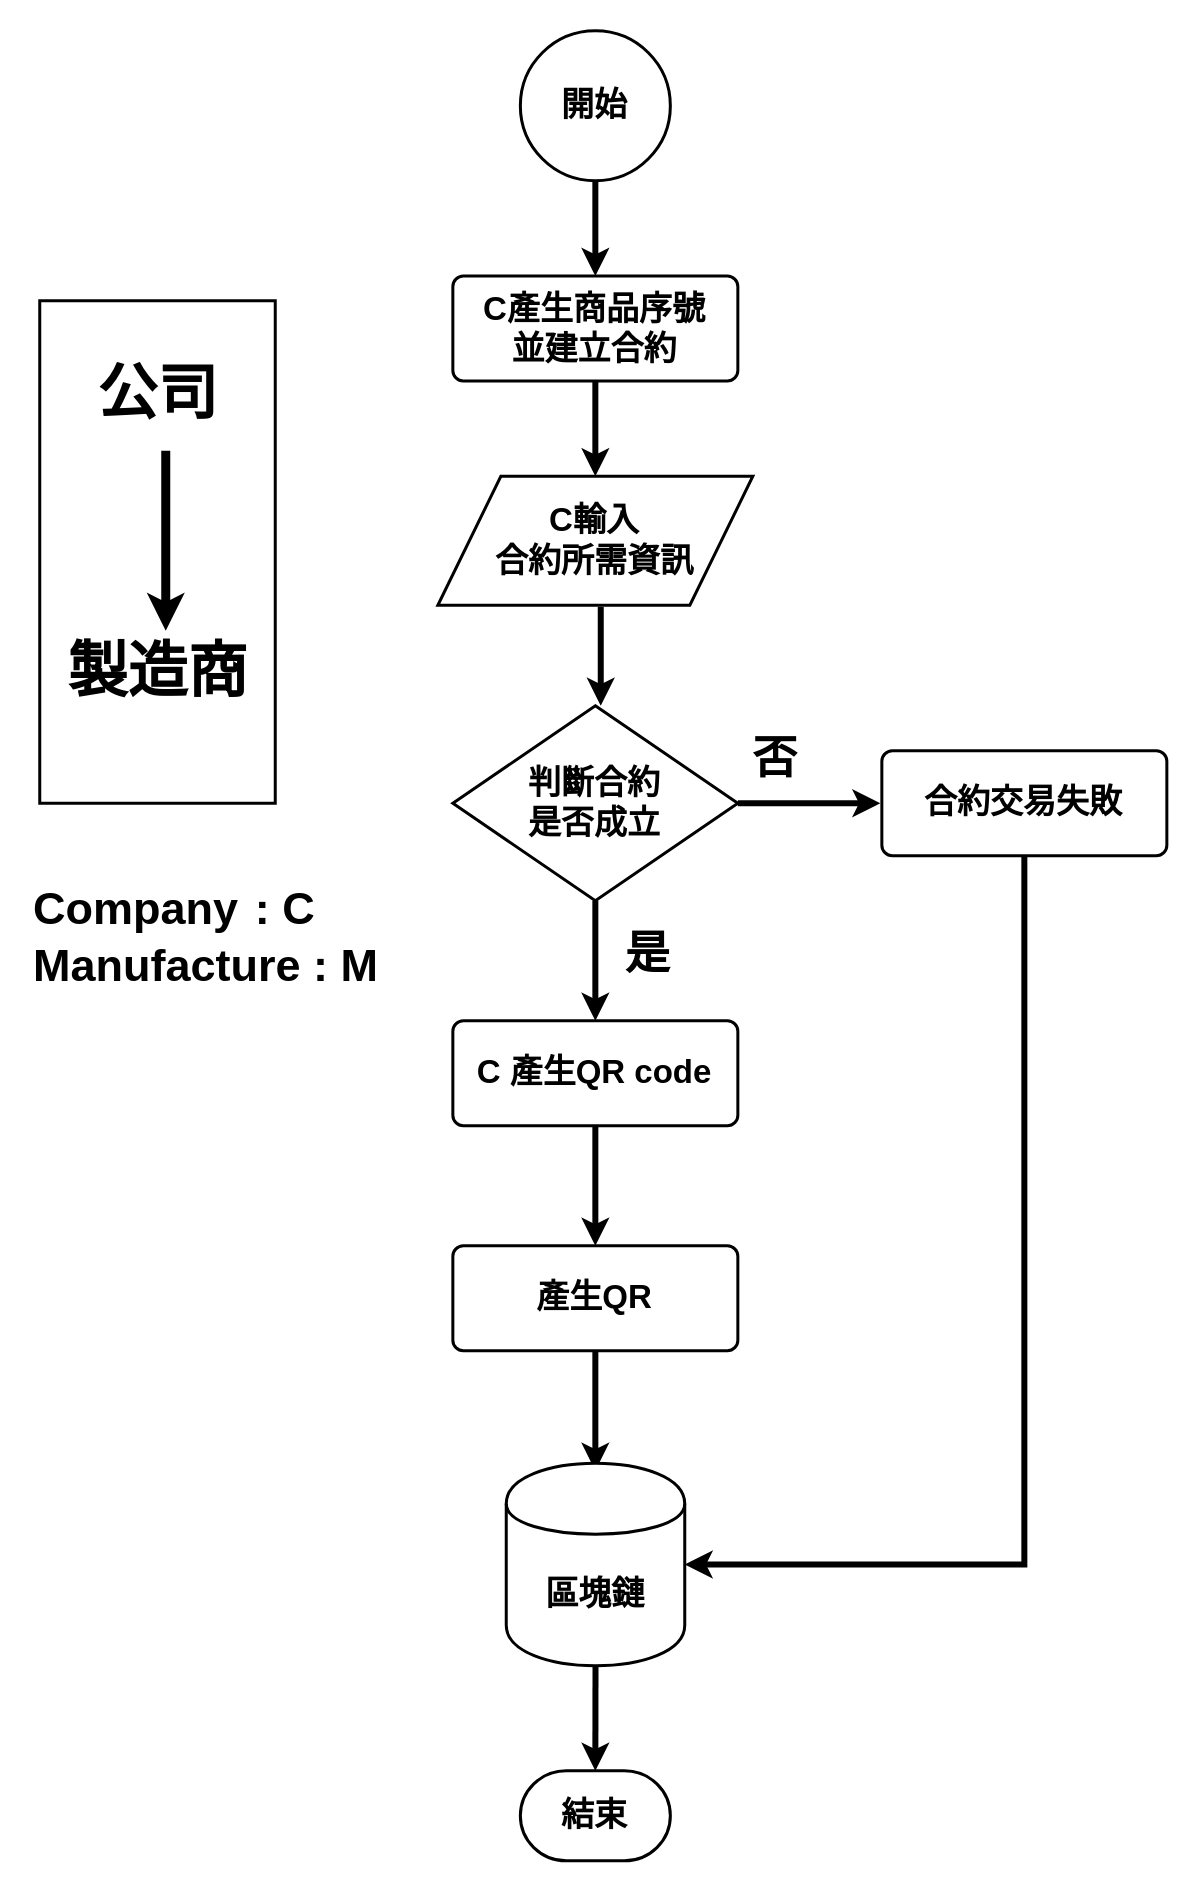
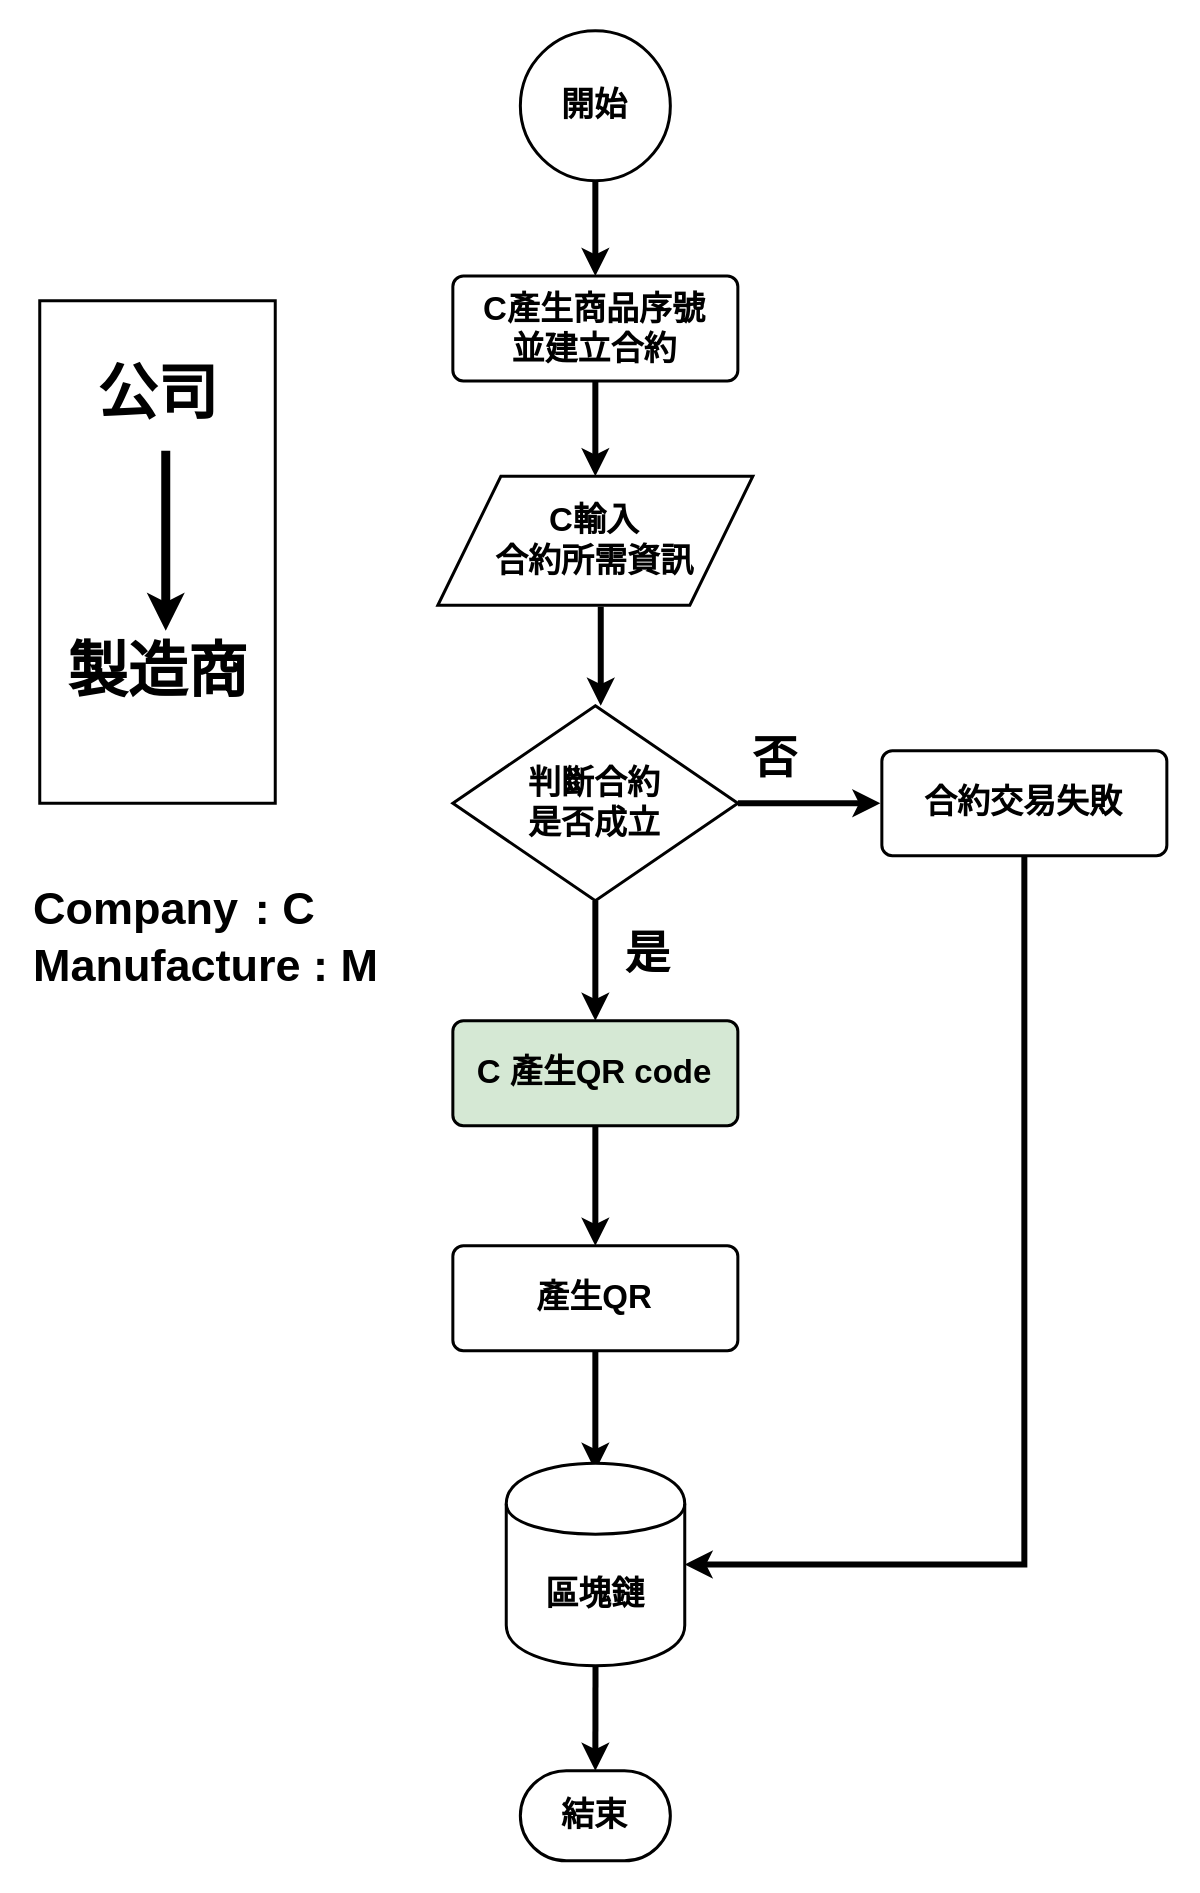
  <mxCell id="0" />
  <mxCell id="1" parent="0" />
  <mxCell id="2" value="" style="rounded=0;whiteSpace=wrap;html=1;labelBackgroundColor=none;strokeWidth=2;" parent="1" vertex="1"><mxGeometry x="26" y="200" width="157" height="335" as="geometry" /></mxCell>
  <mxCell id="3" value="" style="edgeStyle=orthogonalEdgeStyle;rounded=0;orthogonalLoop=1;jettySize=auto;html=1;fontSize=22;strokeWidth=4;" parent="1" source="5" edge="1"><mxGeometry relative="1" as="geometry"><mxPoint x="586.4" y="535" as="targetPoint" /></mxGeometry></mxCell>
  <mxCell id="4" value="" style="edgeStyle=orthogonalEdgeStyle;rounded=0;orthogonalLoop=1;jettySize=auto;html=1;fontSize=22;strokeWidth=4;align=center;" parent="1" source="5" edge="1"><mxGeometry relative="1" as="geometry"><mxPoint x="396.4" y="680" as="targetPoint" /></mxGeometry></mxCell>
  <mxCell id="5" value="&lt;b&gt;判斷合約&lt;br&gt;是否成立&lt;/b&gt;" style="strokeWidth=2;html=1;shape=mxgraph.flowchart.decision;whiteSpace=wrap;fontSize=22;align=center;" parent="1" vertex="1"><mxGeometry x="301.4" y="470" width="190" height="130" as="geometry" /></mxCell>
  <mxCell id="6" value="&lt;font style=&quot;font-size: 22px&quot;&gt;&lt;b&gt;開始&lt;/b&gt;&lt;/font&gt;" style="strokeWidth=2;html=1;shape=mxgraph.flowchart.start_2;whiteSpace=wrap;align=center;" parent="1" vertex="1"><mxGeometry x="346.4" y="20" width="100" height="100" as="geometry" /></mxCell>
  <mxCell id="7" value="&lt;span&gt;&lt;font style=&quot;font-size: 22px&quot;&gt;&lt;b&gt;C產生商品序號&lt;br&gt;並建立合約&lt;/b&gt;&lt;br&gt;&lt;/font&gt;&lt;/span&gt;" style="rounded=1;whiteSpace=wrap;html=1;absoluteArcSize=1;arcSize=14;strokeWidth=2;align=center;" parent="1" vertex="1"><mxGeometry x="301.4" y="183.5" width="190" height="70" as="geometry" /></mxCell>
  <mxCell id="8" style="edgeStyle=orthogonalEdgeStyle;rounded=0;orthogonalLoop=1;jettySize=auto;html=1;exitX=0.5;exitY=1;exitDx=0;exitDy=0;entryX=1;entryY=0.5;entryDx=0;entryDy=0;strokeWidth=4;" parent="1" source="9" target="18" edge="1"><mxGeometry relative="1" as="geometry" /></mxCell>
  <mxCell id="9" value="&lt;b&gt;合約交易失敗&lt;/b&gt;" style="rounded=1;whiteSpace=wrap;html=1;absoluteArcSize=1;arcSize=14;strokeWidth=2;fontSize=22;" parent="1" vertex="1"><mxGeometry x="587.4" y="500" width="190" height="70" as="geometry" /></mxCell>
  <mxCell id="10" value="&lt;font style=&quot;font-size: 30px&quot;&gt;&lt;b&gt;否&lt;/b&gt;&lt;/font&gt;" style="text;html=1;resizable=0;points=[];autosize=1;align=center;verticalAlign=top;spacingTop=-4;fontSize=22;" parent="1" vertex="1"><mxGeometry x="491.4" y="485" width="50" height="30" as="geometry" /></mxCell>
  <mxCell id="11" value="&lt;font style=&quot;font-size: 30px&quot;&gt;&lt;b&gt;是&lt;/b&gt;&lt;/font&gt;" style="text;html=1;resizable=0;points=[];autosize=1;align=center;verticalAlign=top;spacingTop=-4;fontSize=22;" parent="1" vertex="1"><mxGeometry x="405.9" y="615" width="50" height="30" as="geometry" /></mxCell>
  <mxCell id="12" value="" style="edgeStyle=orthogonalEdgeStyle;rounded=0;orthogonalLoop=1;jettySize=auto;html=1;strokeWidth=4;fontSize=22;align=center;" parent="1" source="13" target="15" edge="1"><mxGeometry relative="1" as="geometry" /></mxCell>
- <mxCell id="13" value="&lt;b&gt;C 產生QR code&lt;/b&gt;" style="rounded=1;whiteSpace=wrap;html=1;absoluteArcSize=1;arcSize=14;strokeWidth=2;fontSize=22;align=center;" parent="1" vertex="1"><mxGeometry x="301.4" y="680" width="190" height="70" as="geometry" /></mxCell>
+ <mxCell id="13" value="&lt;b&gt;C 產生QR code&lt;/b&gt;" style="rounded=1;whiteSpace=wrap;html=1;absoluteArcSize=1;arcSize=14;strokeWidth=2;fontSize=22;align=center;fillColor=#d5e8d4;" parent="1" vertex="1"><mxGeometry x="301.4" y="680" width="190" height="70" as="geometry" /></mxCell>
  <mxCell id="14" value="" style="edgeStyle=orthogonalEdgeStyle;rounded=0;orthogonalLoop=1;jettySize=auto;html=1;strokeWidth=4;fontSize=22;align=center;" parent="1" source="15" edge="1"><mxGeometry relative="1" as="geometry"><mxPoint x="396.4" y="980" as="targetPoint" /></mxGeometry></mxCell>
  <mxCell id="15" value="&lt;b&gt;產生QR&lt;/b&gt;&lt;br&gt;" style="rounded=1;whiteSpace=wrap;html=1;absoluteArcSize=1;arcSize=14;strokeWidth=2;fontSize=22;align=center;" parent="1" vertex="1"><mxGeometry x="301.4" y="830" width="190" height="70" as="geometry" /></mxCell>
  <mxCell id="16" value="&lt;b&gt;結束&lt;/b&gt;" style="strokeWidth=2;html=1;shape=mxgraph.flowchart.terminator;whiteSpace=wrap;fontSize=22;align=center;" parent="1" vertex="1"><mxGeometry x="346.4" y="1180" width="100" height="60" as="geometry" /></mxCell>
  <mxCell id="17" value="&lt;font style=&quot;font-size: 22px&quot;&gt;&lt;b&gt;C輸入&lt;br&gt;合約所需資訊&lt;/b&gt;&lt;br&gt;&lt;/font&gt;" style="shape=parallelogram;perimeter=parallelogramPerimeter;whiteSpace=wrap;html=1;align=center;strokeWidth=2;" parent="1" vertex="1"><mxGeometry x="291.4" y="317" width="210" height="86" as="geometry" /></mxCell>
  <mxCell id="18" value="&lt;font style=&quot;font-size: 22px&quot;&gt;&lt;b&gt;區塊鏈&lt;/b&gt;&lt;/font&gt;" style="shape=cylinder;whiteSpace=wrap;html=1;boundedLbl=1;backgroundOutline=1;align=center;strokeWidth=2;" parent="1" vertex="1"><mxGeometry x="337" y="975" width="119" height="135" as="geometry" /></mxCell>
  <mxCell id="19" value="" style="endArrow=classic;html=1;exitX=0.5;exitY=1;exitDx=0;exitDy=0;entryX=0.5;entryY=0;entryDx=0;entryDy=0;entryPerimeter=0;strokeWidth=4;align=center;" parent="1" source="18" target="16" edge="1"><mxGeometry width="50" height="50" relative="1" as="geometry"><mxPoint x="80" y="1220" as="sourcePoint" /><mxPoint x="130" y="1170" as="targetPoint" /></mxGeometry></mxCell>
  <mxCell id="20" value="" style="endArrow=classic;html=1;strokeWidth=4;align=center;" parent="1" edge="1"><mxGeometry width="50" height="50" relative="1" as="geometry"><mxPoint x="400" y="404" as="sourcePoint" /><mxPoint x="400" y="470" as="targetPoint" /></mxGeometry></mxCell>
  <mxCell id="21" value="" style="endArrow=classic;html=1;strokeWidth=4;fontSize=4;exitX=0.5;exitY=1;exitDx=0;exitDy=0;exitPerimeter=0;entryX=0.5;entryY=0;entryDx=0;entryDy=0;align=center;" parent="1" source="6" target="7" edge="1"><mxGeometry width="50" height="50" relative="1" as="geometry"><mxPoint x="60" y="680" as="sourcePoint" /><mxPoint x="110" y="630" as="targetPoint" /></mxGeometry></mxCell>
  <mxCell id="22" value="" style="endArrow=classic;html=1;strokeWidth=4;fontSize=22;align=center;exitX=0.5;exitY=1;exitDx=0;exitDy=0;entryX=0.5;entryY=0;entryDx=0;entryDy=0;" parent="1" source="7" target="17" edge="1"><mxGeometry width="50" height="50" relative="1" as="geometry"><mxPoint x="170" y="400" as="sourcePoint" /><mxPoint x="220" y="350" as="targetPoint" /></mxGeometry></mxCell>
  <mxCell id="23" value="&lt;font style=&quot;font-size: 40px&quot;&gt;&lt;b&gt;公司&lt;/b&gt;&lt;/font&gt;" style="text;html=1;resizable=0;points=[];autosize=1;align=left;verticalAlign=top;spacingTop=-4;fontSize=22;labelBorderColor=none;labelBackgroundColor=none;" parent="1" vertex="1"><mxGeometry x="63" y="235" width="100" height="30" as="geometry" /></mxCell>
  <mxCell id="24" value="&lt;font style=&quot;font-size: 40px&quot;&gt;&lt;b&gt;製造商&lt;/b&gt;&lt;/font&gt;" style="text;html=1;resizable=0;points=[];autosize=1;align=left;verticalAlign=top;spacingTop=-4;fontSize=22;labelBorderColor=none;labelBackgroundColor=none;" parent="1" vertex="1"><mxGeometry x="43" y="420" width="140" height="30" as="geometry" /></mxCell>
  <mxCell id="25" value="" style="endArrow=classic;html=1;labelBackgroundColor=none;strokeWidth=6;" parent="1" edge="1"><mxGeometry width="50" height="50" relative="1" as="geometry"><mxPoint x="110" y="300" as="sourcePoint" /><mxPoint x="110" y="420" as="targetPoint" /></mxGeometry></mxCell>
  <mxCell id="26" value="&lt;b&gt;&lt;font style=&quot;font-size: 30px&quot;&gt;Company&lt;/font&gt;&lt;font style=&quot;font-size: 40px&quot;&gt; &lt;/font&gt;&lt;font style=&quot;font-size: 30px&quot;&gt;:&lt;/font&gt;&lt;/b&gt;&lt;font style=&quot;font-size: 30px&quot;&gt;&lt;b&gt; C&lt;br&gt;Manufacture : M&lt;/b&gt;&lt;br&gt;&lt;/font&gt;" style="text;html=1;resizable=0;points=[];autosize=1;align=left;verticalAlign=top;spacingTop=-4;" parent="1" vertex="1"><mxGeometry x="20" y="575" width="250" height="40" as="geometry" /></mxCell>
